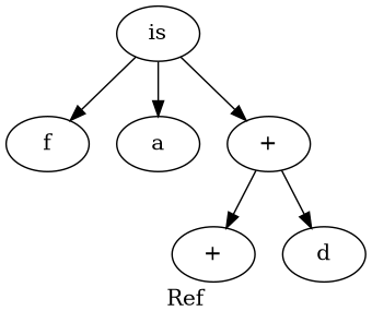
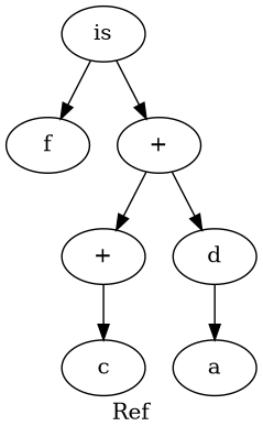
  digraph {
    label=Ref
    n1 [label=f]
    n2 [label=is]
    n3 [label=a]
    n4 [label="+"]
    n5 [label="+"]
    n6 [label=d]
+   n7 [label=c]
    n2 -> n1
-   n2 -> n3
+   n6 -> n3
    n2 -> n4
    n4 -> n5
    n4 -> n6
+   n5 -> n7
  }
